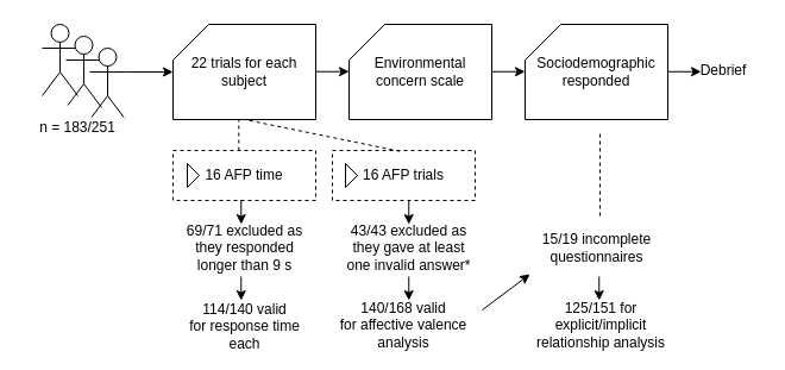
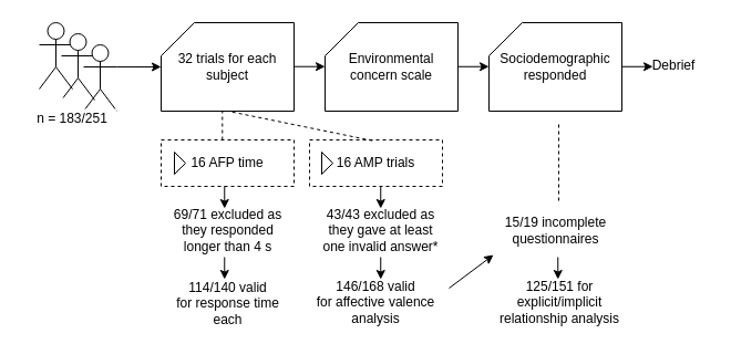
  <mxCell id="0" />
  <mxCell id="1" parent="0" />
  <mxCell id="2" value="" style="group" vertex="1" connectable="0" parent="1"><mxGeometry x="25" y="20" width="85" height="116" as="geometry" /></mxCell>
  <mxCell id="3" value="Actor" style="shape=umlActor;verticalLabelPosition=bottom;verticalAlign=top;html=1;outlineConnect=0;" vertex="1" parent="2"><mxGeometry x="10" width="30" height="60" as="geometry" /></mxCell>
  <mxCell id="4" value="Actor" style="shape=umlActor;verticalLabelPosition=bottom;verticalAlign=top;html=1;outlineConnect=0;" vertex="1" parent="2"><mxGeometry x="30" y="10" width="30" height="60" as="geometry" /></mxCell>
  <mxCell id="5" value="Actor" style="shape=umlActor;verticalLabelPosition=bottom;verticalAlign=top;html=1;outlineConnect=0;" vertex="1" parent="2"><mxGeometry x="50" y="20" width="30" height="60" as="geometry" /></mxCell>
  <mxCell id="6" value="" style="rounded=0;whiteSpace=wrap;html=1;strokeColor=none;" vertex="1" parent="2"><mxGeometry y="68" width="40" height="38" as="geometry" /></mxCell>
  <mxCell id="7" value="" style="rounded=0;whiteSpace=wrap;html=1;strokeColor=none;" vertex="1" parent="2"><mxGeometry x="40" y="78" width="40" height="38" as="geometry" /></mxCell>
  <mxCell id="8" value="n = 183/251" style="text;html=1;strokeColor=none;fillColor=none;align=center;verticalAlign=middle;whiteSpace=wrap;rounded=0;" vertex="1" parent="2"><mxGeometry x="-5" y="72" width="90" height="30" as="geometry" /></mxCell>
  <mxCell id="9" value="16 AFP time" style="html=1;whiteSpace=wrap;container=1;recursiveResize=0;collapsible=0;dashed=1;" vertex="1" parent="1"><mxGeometry x="145" y="126" width="120" height="42" as="geometry" /></mxCell>
  <mxCell id="10" value="" style="triangle;html=1;whiteSpace=wrap;" vertex="1" parent="9"><mxGeometry x="12" y="11" width="10" height="20" as="geometry" /></mxCell>
- <mxCell id="11" value="22 trials for each subject" style="shape=card;whiteSpace=wrap;html=1;" vertex="1" parent="1"><mxGeometry x="145" y="20" width="120" height="80" as="geometry" /></mxCell>
- <mxCell id="12" value="16 AFP trials" style="html=1;whiteSpace=wrap;container=1;recursiveResize=0;collapsible=0;dashed=1;" vertex="1" parent="1"><mxGeometry x="279" y="126" width="120" height="42" as="geometry" /></mxCell>
+ <mxCell id="11" value="32 trials for each subject" style="shape=card;whiteSpace=wrap;html=1;" vertex="1" parent="1"><mxGeometry x="145" y="20" width="120" height="80" as="geometry" /></mxCell>
+ <mxCell id="12" value="16 AMP trials" style="html=1;whiteSpace=wrap;container=1;recursiveResize=0;collapsible=0;dashed=1;" vertex="1" parent="1"><mxGeometry x="279" y="126" width="120" height="42" as="geometry" /></mxCell>
  <mxCell id="13" value="" style="triangle;html=1;whiteSpace=wrap;" vertex="1" parent="12"><mxGeometry x="11" y="11" width="10" height="20" as="geometry" /></mxCell>
  <mxCell id="14" value="" style="endArrow=none;html=1;rounded=0;endFill=0;dashed=1;" edge="1" parent="1"><mxGeometry width="50" height="50" relative="1" as="geometry"><mxPoint x="200.31" y="126" as="sourcePoint" /><mxPoint x="200.31" y="100" as="targetPoint" /></mxGeometry></mxCell>
  <mxCell id="15" value="" style="edgeStyle=none;rounded=0;orthogonalLoop=1;jettySize=auto;html=1;exitX=1;exitY=0.333;exitDx=0;exitDy=0;exitPerimeter=0;strokeWidth=1;" edge="1" parent="1" source="5" target="11"><mxGeometry relative="1" as="geometry" /></mxCell>
  <mxCell id="16" value="Environmental concern scale" style="shape=card;whiteSpace=wrap;html=1;" vertex="1" parent="1"><mxGeometry x="293" y="20" width="120" height="80" as="geometry" /></mxCell>
  <mxCell id="17" value="Sociodemographic responded" style="shape=card;whiteSpace=wrap;html=1;" vertex="1" parent="1"><mxGeometry x="441" y="20" width="120" height="80" as="geometry" /></mxCell>
- <mxCell id="18" value="69/71 excluded as they responded longer than 9 s" style="text;html=1;strokeColor=none;fillColor=none;align=center;verticalAlign=middle;whiteSpace=wrap;rounded=0;" vertex="1" parent="1"><mxGeometry x="152.5" y="193" width="105" height="30" as="geometry" /></mxCell>
+ <mxCell id="18" value="69/71 excluded as they responded longer than 4 s" style="text;html=1;strokeColor=none;fillColor=none;align=center;verticalAlign=middle;whiteSpace=wrap;rounded=0;" vertex="1" parent="1"><mxGeometry x="152.5" y="193" width="105" height="30" as="geometry" /></mxCell>
  <mxCell id="19" value="43/43 excluded as they gave at least one invalid answer*" style="text;html=1;strokeColor=none;fillColor=none;align=center;verticalAlign=middle;whiteSpace=wrap;rounded=0;" vertex="1" parent="1"><mxGeometry x="288" y="193" width="111" height="30" as="geometry" /></mxCell>
  <mxCell id="20" value="114/140 valid &lt;br&gt;for response time each" style="text;html=1;strokeColor=none;fillColor=none;align=center;verticalAlign=middle;whiteSpace=wrap;rounded=0;" vertex="1" parent="1"><mxGeometry x="152.5" y="259" width="105" height="30" as="geometry" /></mxCell>
  <mxCell id="21" value="" style="edgeStyle=none;rounded=0;orthogonalLoop=1;jettySize=auto;html=1;exitX=1;exitY=0.333;exitDx=0;exitDy=0;exitPerimeter=0;strokeWidth=1;" edge="1" parent="1"><mxGeometry relative="1" as="geometry"><mxPoint x="265" y="59.71" as="sourcePoint" /><mxPoint x="293" y="59.71" as="targetPoint" /></mxGeometry></mxCell>
- <mxCell id="22" value="140/168 valid&lt;br&gt;for affective valence analysis" style="text;html=1;strokeColor=none;fillColor=none;align=center;verticalAlign=middle;whiteSpace=wrap;rounded=0;" vertex="1" parent="1"><mxGeometry x="283" y="258" width="112" height="30" as="geometry" /></mxCell>
+ <mxCell id="22" value="146/168 valid&lt;br&gt;for affective valence analysis" style="text;html=1;strokeColor=none;fillColor=none;align=center;verticalAlign=middle;whiteSpace=wrap;rounded=0;" vertex="1" parent="1"><mxGeometry x="283" y="258" width="112" height="30" as="geometry" /></mxCell>
  <mxCell id="23" value="" style="endArrow=none;html=1;rounded=0;endFill=0;dashed=1;exitX=0.472;exitY=0.015;exitDx=0;exitDy=0;exitPerimeter=0;" edge="1" parent="1" source="12"><mxGeometry width="50" height="50" relative="1" as="geometry"><mxPoint x="205.31" y="126" as="sourcePoint" /><mxPoint x="205.31" y="100" as="targetPoint" /></mxGeometry></mxCell>
  <mxCell id="24" value="Debrief" style="text;html=1;strokeColor=none;fillColor=none;align=center;verticalAlign=middle;whiteSpace=wrap;rounded=0;" vertex="1" parent="1"><mxGeometry x="578" y="44" width="60" height="30" as="geometry" /></mxCell>
  <mxCell id="25" value="" style="edgeStyle=none;rounded=0;orthogonalLoop=1;jettySize=auto;html=1;exitX=1;exitY=0.333;exitDx=0;exitDy=0;exitPerimeter=0;strokeWidth=1;" edge="1" parent="1"><mxGeometry relative="1" as="geometry"><mxPoint x="413" y="59.76" as="sourcePoint" /><mxPoint x="441" y="59.76" as="targetPoint" /></mxGeometry></mxCell>
  <mxCell id="26" value="" style="edgeStyle=none;rounded=0;orthogonalLoop=1;jettySize=auto;html=1;exitX=1;exitY=0.333;exitDx=0;exitDy=0;exitPerimeter=0;strokeWidth=1;" edge="1" parent="1"><mxGeometry relative="1" as="geometry"><mxPoint x="561" y="59.76" as="sourcePoint" /><mxPoint x="589" y="59.76" as="targetPoint" /></mxGeometry></mxCell>
  <mxCell id="27" value="" style="edgeStyle=none;rounded=0;orthogonalLoop=1;jettySize=auto;html=1;strokeWidth=1;" edge="1" parent="1"><mxGeometry relative="1" as="geometry"><mxPoint x="343.26" y="168" as="sourcePoint" /><mxPoint x="343.26" y="188" as="targetPoint" /></mxGeometry></mxCell>
  <mxCell id="28" value="" style="edgeStyle=none;rounded=0;orthogonalLoop=1;jettySize=auto;html=1;strokeWidth=1;" edge="1" parent="1"><mxGeometry relative="1" as="geometry"><mxPoint x="202.26" y="168" as="sourcePoint" /><mxPoint x="202.26" y="188" as="targetPoint" /></mxGeometry></mxCell>
  <mxCell id="29" value="" style="edgeStyle=none;rounded=0;orthogonalLoop=1;jettySize=auto;html=1;strokeWidth=1;" edge="1" parent="1"><mxGeometry relative="1" as="geometry"><mxPoint x="202.26" y="232" as="sourcePoint" /><mxPoint x="202.26" y="252" as="targetPoint" /></mxGeometry></mxCell>
  <mxCell id="30" value="" style="edgeStyle=none;rounded=0;orthogonalLoop=1;jettySize=auto;html=1;strokeWidth=1;" edge="1" parent="1"><mxGeometry relative="1" as="geometry"><mxPoint x="343.26" y="232" as="sourcePoint" /><mxPoint x="343.26" y="252" as="targetPoint" /></mxGeometry></mxCell>
  <mxCell id="31" value="15/19 incomplete questionnaires" style="text;html=1;strokeColor=none;fillColor=none;align=center;verticalAlign=middle;whiteSpace=wrap;rounded=0;" vertex="1" parent="1"><mxGeometry x="445.5" y="193" width="111" height="30" as="geometry" /></mxCell>
  <mxCell id="32" value="125/151 for explicit/implicit relationship analysis" style="text;html=1;strokeColor=none;fillColor=none;align=center;verticalAlign=middle;whiteSpace=wrap;rounded=0;" vertex="1" parent="1"><mxGeometry x="449" y="258" width="112" height="30" as="geometry" /></mxCell>
  <mxCell id="33" value="" style="edgeStyle=none;rounded=0;orthogonalLoop=1;jettySize=auto;html=1;strokeWidth=1;" edge="1" parent="1"><mxGeometry relative="1" as="geometry"><mxPoint x="503.26" y="232" as="sourcePoint" /><mxPoint x="503.26" y="252" as="targetPoint" /></mxGeometry></mxCell>
  <mxCell id="34" value="" style="edgeStyle=none;rounded=0;orthogonalLoop=1;jettySize=auto;html=1;strokeWidth=1;" edge="1" parent="1"><mxGeometry relative="1" as="geometry"><mxPoint x="405" y="260" as="sourcePoint" /><mxPoint x="445" y="230" as="targetPoint" /></mxGeometry></mxCell>
  <mxCell id="35" value="" style="endArrow=none;html=1;rounded=0;endFill=0;dashed=1;" edge="1" parent="1"><mxGeometry width="50" height="50" relative="1" as="geometry"><mxPoint x="504" y="181" as="sourcePoint" /><mxPoint x="504" y="111" as="targetPoint" /></mxGeometry></mxCell>
